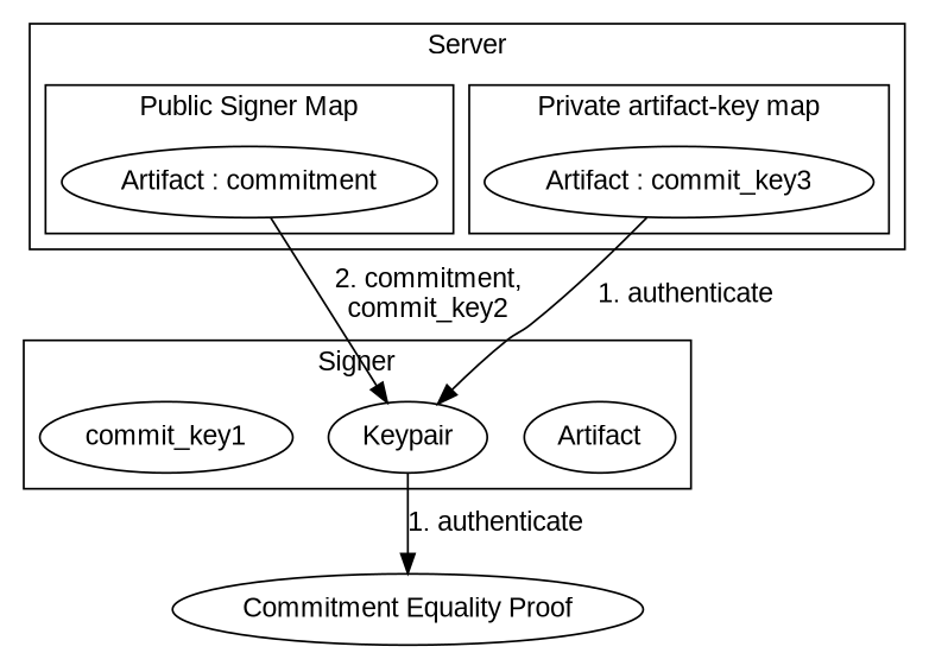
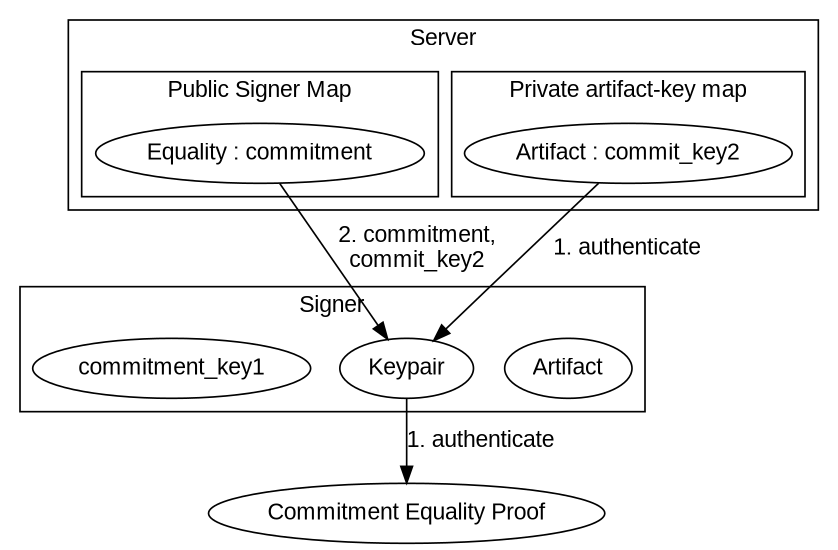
  digraph {
    compound=true
    fontname="Liberation Sans"
    node [fontname="Liberation Sans"]
    edge [fontname="Liberation Sans"]
-   n1 [label="Artifact : commit_key3"]
-   n2 [label="Artifact : commitment"]
+   n1 [label="Artifact : commit_key2"]
+   n2 [label="Equality : commitment"]
    Artifact
    Keypair
-   n5 [label=commit_key1]
+   n5 [label=commitment_key1]
    n6 [label=<Commitment Equality Proof>]
    subgraph cluster_1 {
      label=Server
      subgraph cluster_2 {
        label="Private artifact-key map"
        n1
      }
      subgraph cluster_3 {
        label="Public Signer Map"
        n2
      }
    }
    subgraph cluster_4 {
      label=Signer
      Artifact
      Keypair
      n5
    }
    n2 -> Keypair [label=<2. commitment,<BR/>commit_key2>]
    Keypair -> n1 [dir=back label="1. authenticate"]
    Keypair -> n6 [label="1. authenticate"]
  }
